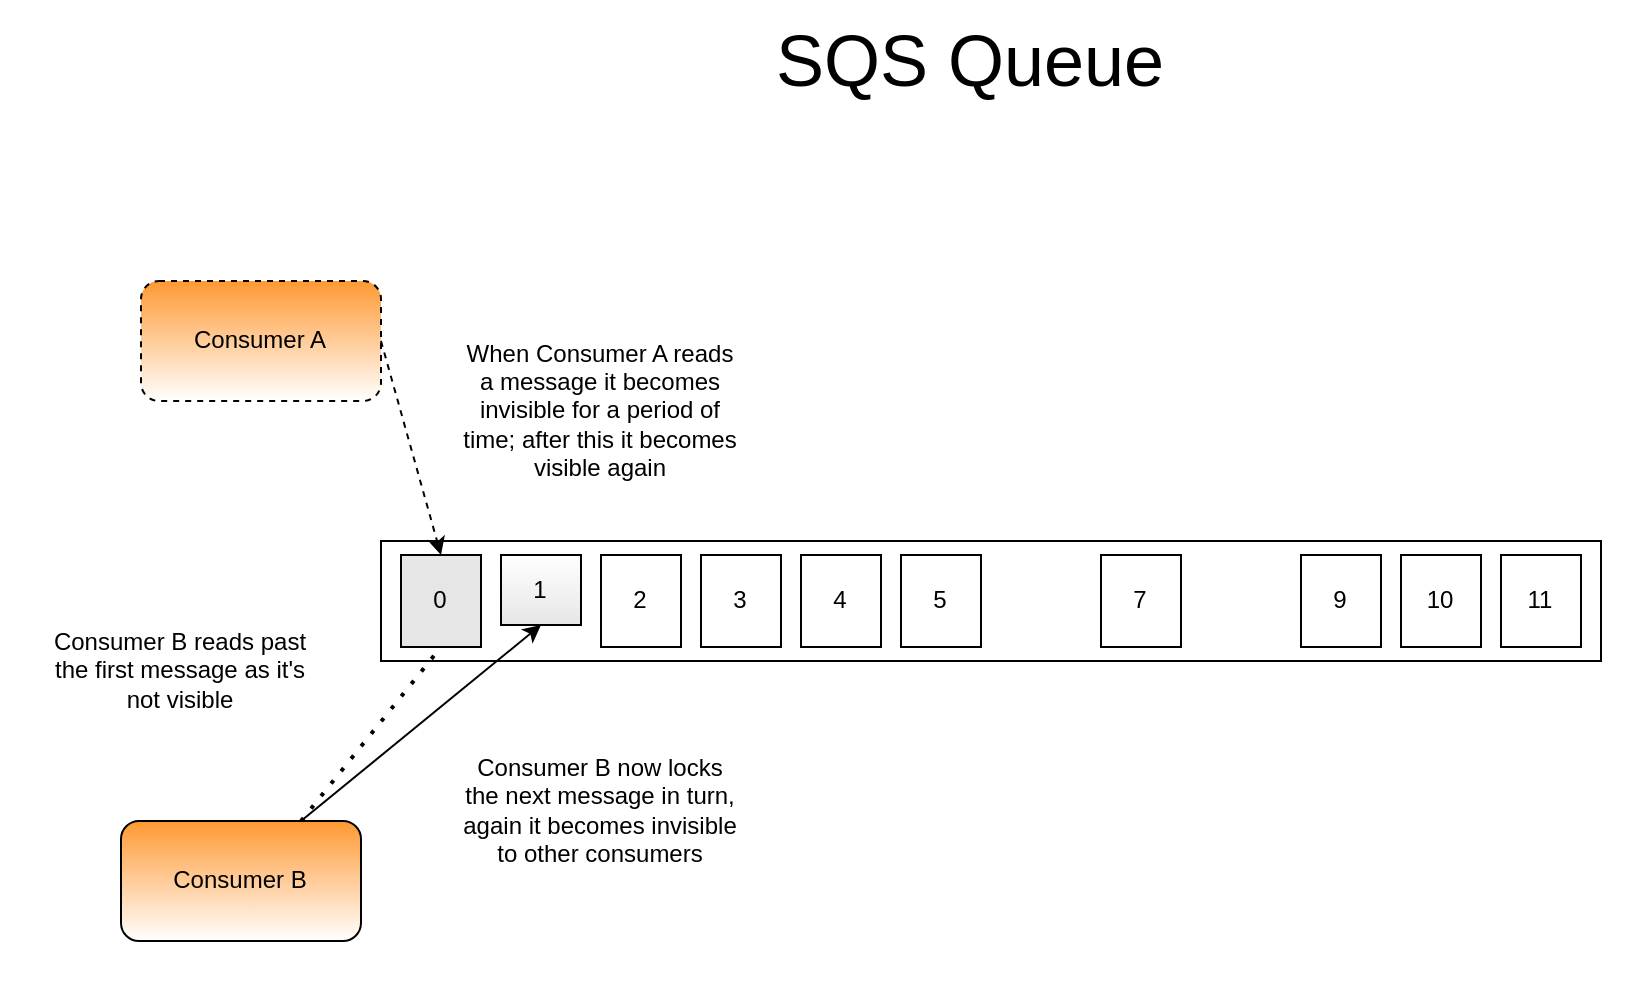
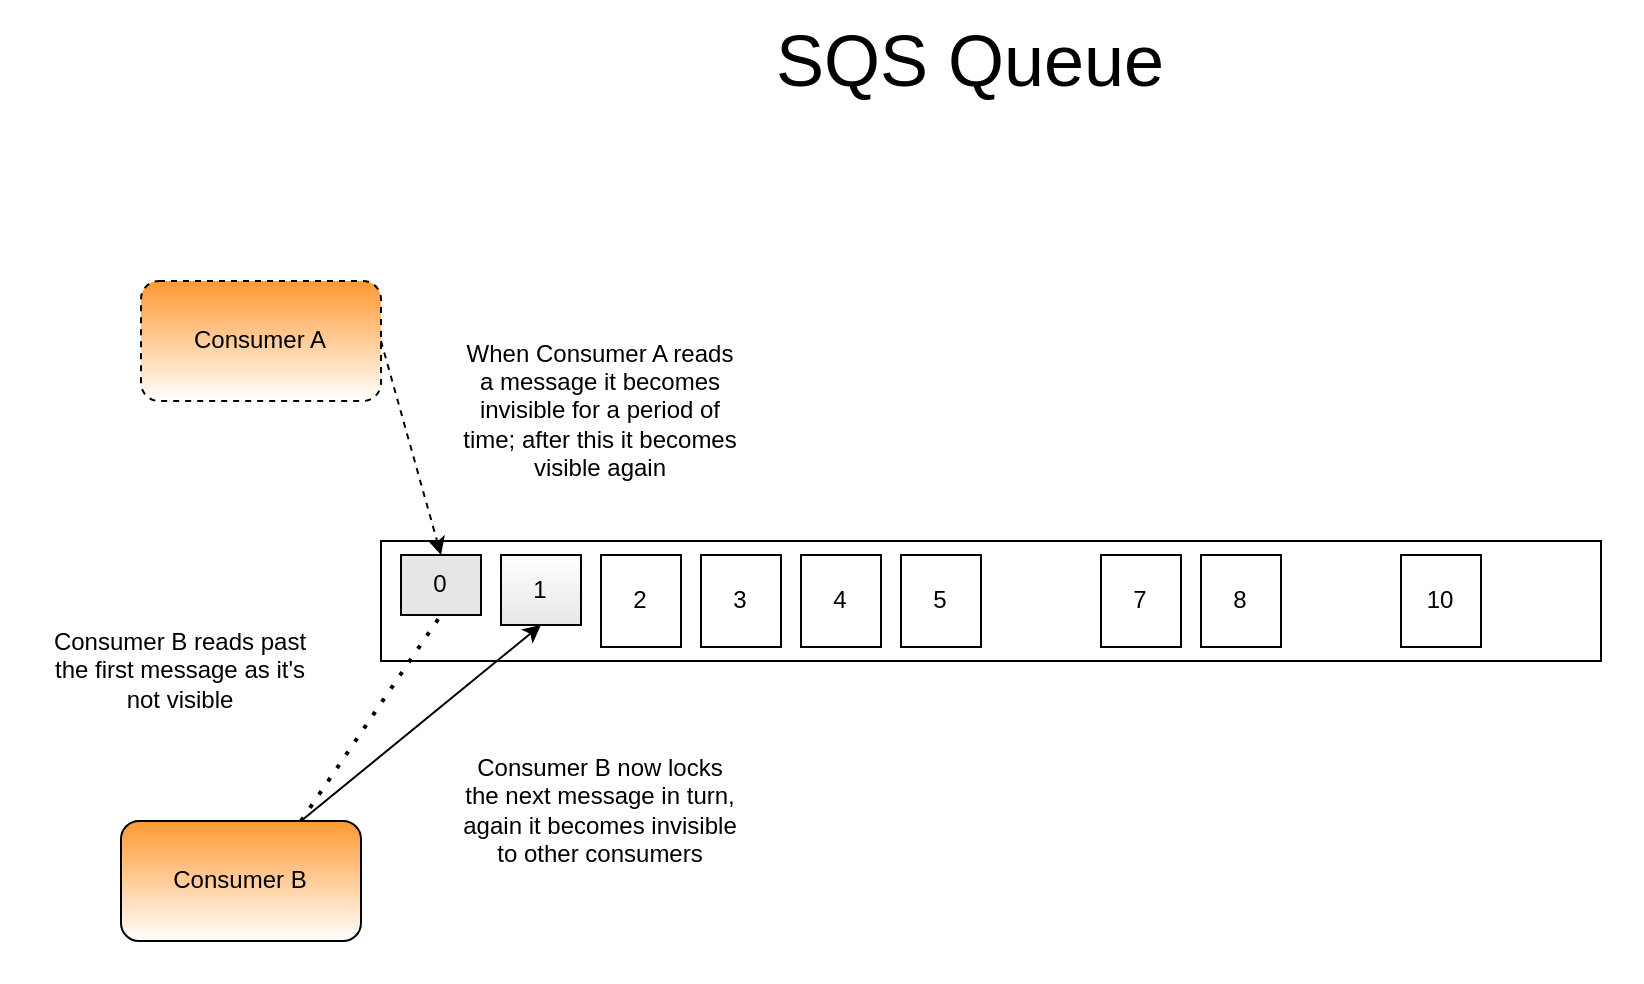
  <mxCell id="0" />
  <mxCell id="1" parent="0" />
  <mxCell id="2" value="" style="rounded=0;whiteSpace=wrap;html=1;" parent="1" vertex="1"><mxGeometry x="190" y="270" width="610" height="60" as="geometry" /></mxCell>
  <mxCell id="3" value="&lt;font style=&quot;font-size: 36px&quot;&gt;SQS Queue&lt;/font&gt;" style="text;html=1;strokeColor=none;fillColor=none;align=center;verticalAlign=middle;whiteSpace=wrap;rounded=0;" parent="1" vertex="1"><mxGeometry x="290" y="20" width="390" height="20" as="geometry" /></mxCell>
- <mxCell id="4" value="0" style="text;html=1;align=center;verticalAlign=middle;whiteSpace=wrap;rounded=0;strokeColor=#000000;fillColor=#E6E6E6;" parent="1" vertex="1"><mxGeometry x="200" y="277" width="40" height="46" as="geometry" /></mxCell>
+ <mxCell id="4" value="0" style="text;html=1;align=center;verticalAlign=middle;whiteSpace=wrap;rounded=0;strokeColor=#000000;fillColor=#E6E6E6;" parent="1" vertex="1"><mxGeometry x="200" y="277" width="40" height="30" as="geometry" /></mxCell>
  <mxCell id="5" value="1" style="text;html=1;align=center;verticalAlign=middle;whiteSpace=wrap;rounded=0;strokeColor=#000000;fillColor=#ffffff;gradientColor=#E6E6E6;" parent="1" vertex="1"><mxGeometry x="250" y="277" width="40" height="35" as="geometry" /></mxCell>
  <mxCell id="6" value="2" style="text;html=1;fillColor=none;align=center;verticalAlign=middle;whiteSpace=wrap;rounded=0;strokeColor=#000000;" parent="1" vertex="1"><mxGeometry x="300" y="277" width="40" height="46" as="geometry" /></mxCell>
  <mxCell id="7" value="3" style="text;html=1;fillColor=none;align=center;verticalAlign=middle;whiteSpace=wrap;rounded=0;strokeColor=#000000;" parent="1" vertex="1"><mxGeometry x="350" y="277" width="40" height="46" as="geometry" /></mxCell>
  <mxCell id="8" value="4" style="text;html=1;fillColor=none;align=center;verticalAlign=middle;whiteSpace=wrap;rounded=0;strokeColor=#000000;" parent="1" vertex="1"><mxGeometry x="400" y="277" width="40" height="46" as="geometry" /></mxCell>
  <mxCell id="9" value="5" style="text;html=1;fillColor=none;align=center;verticalAlign=middle;whiteSpace=wrap;rounded=0;strokeColor=#000000;" parent="1" vertex="1"><mxGeometry x="450" y="277" width="40" height="46" as="geometry" /></mxCell>
  <mxCell id="10" value="7" style="text;html=1;fillColor=none;align=center;verticalAlign=middle;whiteSpace=wrap;rounded=0;strokeColor=#000000;" parent="1" vertex="1"><mxGeometry x="550" y="277" width="40" height="46" as="geometry" /></mxCell>
- <mxCell id="12" value="9" style="text;html=1;fillColor=none;align=center;verticalAlign=middle;whiteSpace=wrap;rounded=0;strokeColor=#000000;" parent="1" vertex="1"><mxGeometry x="650" y="277" width="40" height="46" as="geometry" /></mxCell>
+ <mxCell id="11" value="8" style="text;html=1;fillColor=none;align=center;verticalAlign=middle;whiteSpace=wrap;rounded=0;strokeColor=#000000;" parent="1" vertex="1"><mxGeometry x="600" y="277" width="40" height="46" as="geometry" /></mxCell>
  <mxCell id="13" value="10" style="text;html=1;fillColor=none;align=center;verticalAlign=middle;whiteSpace=wrap;rounded=0;strokeColor=#000000;" parent="1" vertex="1"><mxGeometry x="700" y="277" width="40" height="46" as="geometry" /></mxCell>
- <mxCell id="14" value="11" style="text;html=1;fillColor=none;align=center;verticalAlign=middle;whiteSpace=wrap;rounded=0;strokeColor=#000000;" parent="1" vertex="1"><mxGeometry x="750" y="277" width="40" height="46" as="geometry" /></mxCell>
  <mxCell id="15" value="Consumer A" style="rounded=1;whiteSpace=wrap;html=1;strokeColor=#000000;gradientColor=#ffffff;fillColor=#FF9933;dashed=1;" parent="1" vertex="1"><mxGeometry x="70" y="140" width="120" height="60" as="geometry" /></mxCell>
  <mxCell id="16" value="Consumer B" style="rounded=1;whiteSpace=wrap;html=1;strokeColor=#000000;gradientColor=#ffffff;fillColor=#FF9933;" vertex="1" parent="1"><mxGeometry x="60" y="410" width="120" height="60" as="geometry" /></mxCell>
  <mxCell id="17" value="" style="endArrow=classic;html=1;exitX=1;exitY=0.5;exitDx=0;exitDy=0;entryX=0.5;entryY=0;entryDx=0;entryDy=0;dashed=1;" edge="1" parent="1" source="15" target="4"><mxGeometry width="50" height="50" relative="1" as="geometry"><mxPoint x="420" y="300" as="sourcePoint" /><mxPoint x="470" y="250" as="targetPoint" /></mxGeometry></mxCell>
  <mxCell id="18" value="" style="endArrow=none;dashed=1;html=1;dashPattern=1 3;strokeWidth=2;entryX=0.5;entryY=1;entryDx=0;entryDy=0;" edge="1" parent="1" target="4"><mxGeometry width="50" height="50" relative="1" as="geometry"><mxPoint x="150" y="410" as="sourcePoint" /><mxPoint x="200" y="360" as="targetPoint" /></mxGeometry></mxCell>
  <mxCell id="19" value="" style="endArrow=classic;html=1;exitX=1;exitY=0.5;exitDx=0;exitDy=0;entryX=0.5;entryY=1;entryDx=0;entryDy=0;" edge="1" parent="1" target="5"><mxGeometry width="50" height="50" relative="1" as="geometry"><mxPoint x="150" y="410" as="sourcePoint" /><mxPoint x="180" y="517" as="targetPoint" /></mxGeometry></mxCell>
  <mxCell id="20" value="When Consumer A reads a message it becomes invisible for a period of time; after this it becomes visible again" style="text;html=1;strokeColor=none;fillColor=none;align=center;verticalAlign=middle;whiteSpace=wrap;rounded=0;" vertex="1" parent="1"><mxGeometry x="230" y="190" width="140" height="30" as="geometry" /></mxCell>
  <mxCell id="21" value="Consumer B reads past the first message as it's not visible" style="text;html=1;strokeColor=none;fillColor=none;align=center;verticalAlign=middle;whiteSpace=wrap;rounded=0;" vertex="1" parent="1"><mxGeometry x="20" y="320" width="140" height="30" as="geometry" /></mxCell>
  <mxCell id="22" value="Consumer B now locks the next message in turn, again it becomes invisible to other consumers" style="text;html=1;strokeColor=none;fillColor=none;align=center;verticalAlign=middle;whiteSpace=wrap;rounded=0;" vertex="1" parent="1"><mxGeometry x="230" y="390" width="140" height="30" as="geometry" /></mxCell>
